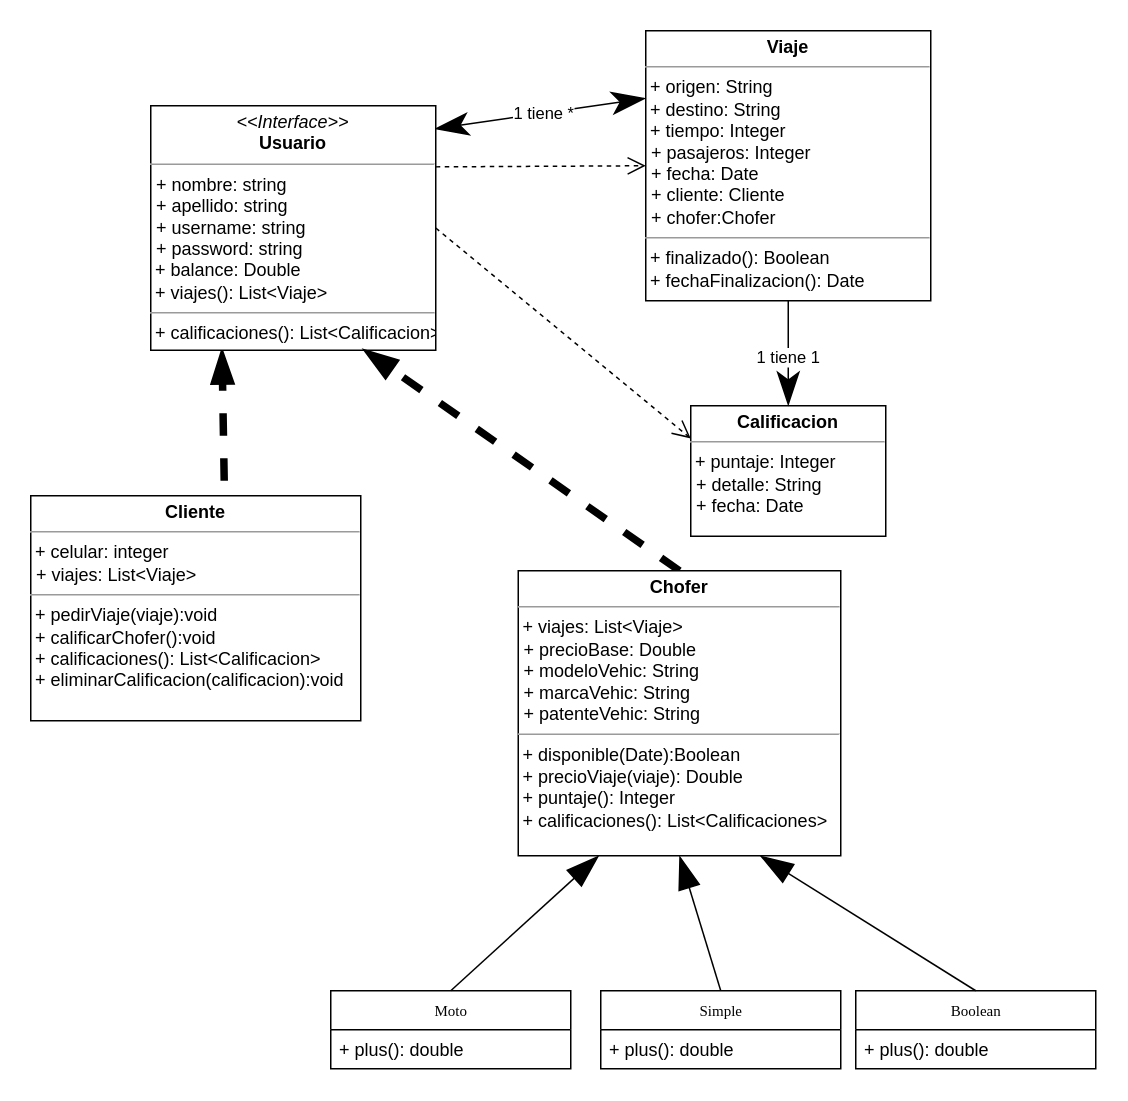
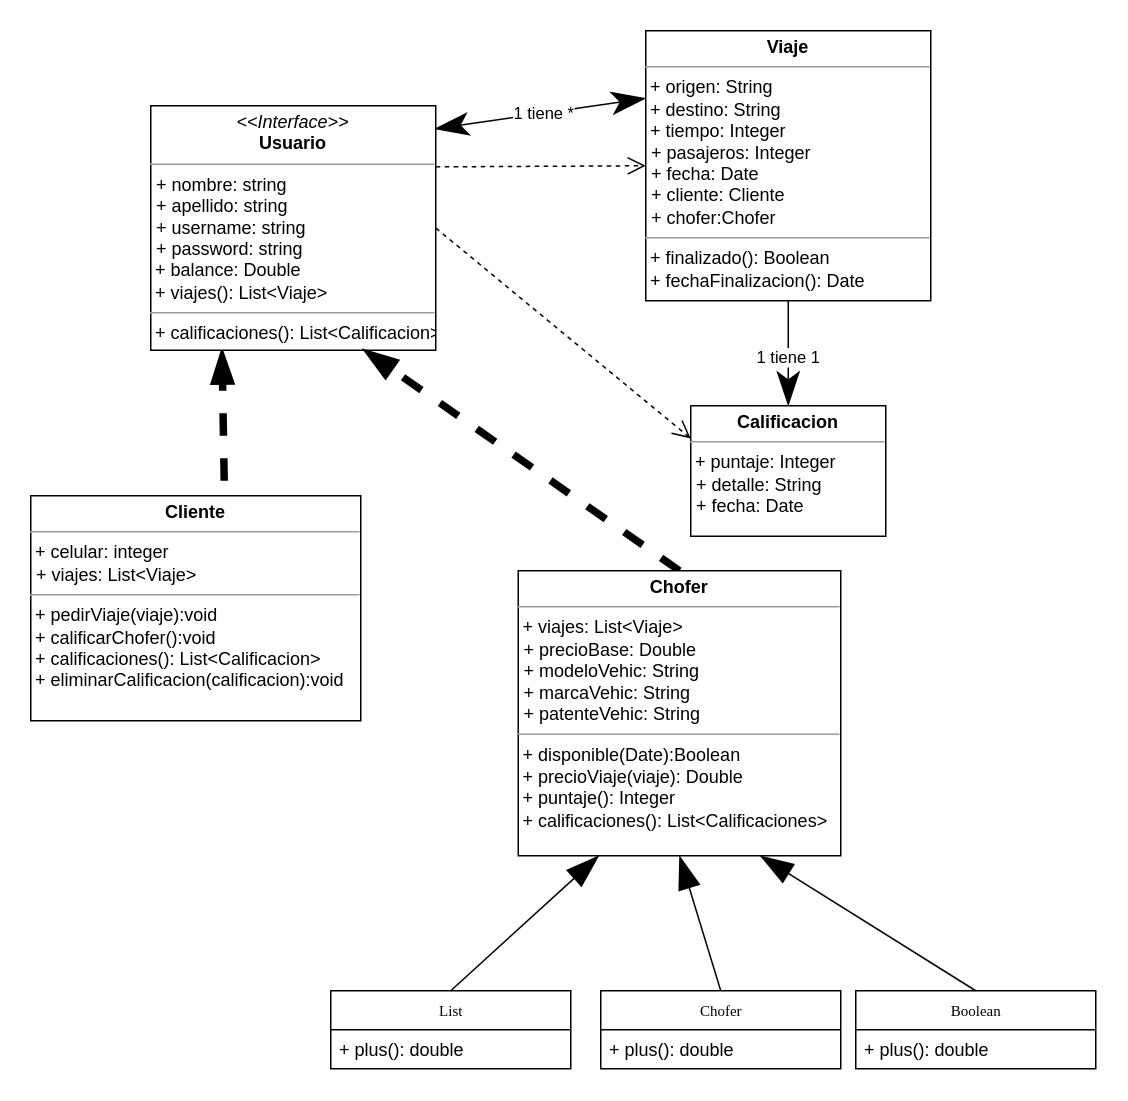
  <mxCell id="0" />
  <mxCell id="1" parent="0" />
  <mxCell id="2" style="rounded=0;html=1;labelBackgroundColor=none;startFill=1;endArrow=classicThin;endFill=1;endSize=20;fontFamily=Verdana;fontSize=10;exitX=0.996;exitY=0.095;exitDx=0;exitDy=0;exitPerimeter=0;entryX=0;entryY=0.25;entryDx=0;entryDy=0;startArrow=classicThin;startSize=20;" edge="1" parent="1" source="5" target="19"><mxGeometry relative="1" as="geometry"><mxPoint x="660" y="340" as="sourcePoint" /><mxPoint x="490" y="140" as="targetPoint" /></mxGeometry></mxCell>
  <mxCell id="3" value="1 tiene *" style="edgeLabel;html=1;align=center;verticalAlign=middle;resizable=0;points=[];" connectable="0" vertex="1" parent="2"><mxGeometry x="0.046" relative="1" as="geometry"><mxPoint x="-1" as="offset" /></mxGeometry></mxCell>
  <mxCell id="4" style="rounded=1;html=1;labelBackgroundColor=none;startFill=0;endArrow=blockThin;endFill=1;endSize=10;fontFamily=Verdana;fontSize=10;dashed=1;exitX=0.5;exitY=0;exitDx=0;exitDy=0;entryX=0.25;entryY=1;entryDx=0;entryDy=0;strokeWidth=5;" edge="1" parent="1" target="5"><mxGeometry relative="1" as="geometry"><mxPoint x="150" y="380" as="sourcePoint" /><mxPoint x="360" y="380" as="targetPoint" /></mxGeometry></mxCell>
  <mxCell id="5" value="&lt;p style=&quot;margin:0px;margin-top:4px;text-align:center;&quot;&gt;&lt;i&gt;&amp;lt;&amp;lt;Interface&amp;gt;&amp;gt;&lt;/i&gt;&lt;br&gt;&lt;b&gt;Usuario&lt;/b&gt;&lt;/p&gt;&lt;hr size=&quot;1&quot;&gt;&lt;p style=&quot;margin:0px;margin-left:4px;&quot;&gt;+ nombre: string&lt;br&gt;+ apellido: string&lt;/p&gt;&lt;p style=&quot;margin:0px;margin-left:4px;&quot;&gt;+ username: string&lt;/p&gt;&lt;p style=&quot;margin:0px;margin-left:4px;&quot;&gt;+ password: string&lt;/p&gt;&lt;div&gt;&amp;nbsp;+ balance: Double &lt;br&gt;&lt;/div&gt;&lt;div&gt;&amp;nbsp;+ viajes(): List&amp;lt;Viaje&amp;gt;&lt;/div&gt;&lt;hr size=&quot;1&quot;&gt;&amp;nbsp;+ calificaciones(): List&amp;lt;Calificacion&amp;gt;" style="verticalAlign=top;align=left;overflow=fill;fontSize=12;fontFamily=Helvetica;html=1;rounded=0;shadow=0;comic=0;labelBackgroundColor=none;strokeWidth=1" vertex="1" parent="1"><mxGeometry x="100" y="70" width="190" height="163" as="geometry" /></mxCell>
  <mxCell id="6" style="rounded=0;orthogonalLoop=1;jettySize=auto;html=1;strokeColor=default;dashed=1;endArrow=blockThin;endFill=1;exitX=0.5;exitY=0;exitDx=0;exitDy=0;endSize=10;entryX=0.75;entryY=1;entryDx=0;entryDy=0;strokeWidth=5;" edge="1" parent="1" source="17" target="5"><mxGeometry relative="1" as="geometry"><mxPoint x="540" y="397" as="sourcePoint" /><mxPoint x="160" y="230" as="targetPoint" /></mxGeometry></mxCell>
- <mxCell id="7" value="Moto" style="swimlane;html=1;fontStyle=0;childLayout=stackLayout;horizontal=1;startSize=26;fillColor=none;horizontalStack=0;resizeParent=1;resizeLast=0;collapsible=1;marginBottom=0;swimlaneFillColor=#ffffff;rounded=0;shadow=0;comic=0;labelBackgroundColor=none;strokeWidth=1;fontFamily=Verdana;fontSize=10;align=center;" vertex="1" parent="1"><mxGeometry x="220" y="660" width="160" height="52" as="geometry" /></mxCell>
+ <mxCell id="7" value="List" style="swimlane;html=1;fontStyle=0;childLayout=stackLayout;horizontal=1;startSize=26;fillColor=none;horizontalStack=0;resizeParent=1;resizeLast=0;collapsible=1;marginBottom=0;swimlaneFillColor=#ffffff;rounded=0;shadow=0;comic=0;labelBackgroundColor=none;strokeWidth=1;fontFamily=Verdana;fontSize=10;align=center;" vertex="1" parent="1"><mxGeometry x="220" y="660" width="160" height="52" as="geometry" /></mxCell>
  <mxCell id="8" value="+ plus(): double" style="text;html=1;strokeColor=none;fillColor=none;align=left;verticalAlign=top;spacingLeft=4;spacingRight=4;whiteSpace=wrap;overflow=hidden;rotatable=0;points=[[0,0.5],[1,0.5]];portConstraint=eastwest;" vertex="1" parent="7"><mxGeometry y="26" width="160" height="26" as="geometry" /></mxCell>
- <mxCell id="9" value="Simple" style="swimlane;html=1;fontStyle=0;childLayout=stackLayout;horizontal=1;startSize=26;fillColor=none;horizontalStack=0;resizeParent=1;resizeLast=0;collapsible=1;marginBottom=0;swimlaneFillColor=#ffffff;rounded=0;shadow=0;comic=0;labelBackgroundColor=none;strokeWidth=1;fontFamily=Verdana;fontSize=10;align=center;" vertex="1" parent="1"><mxGeometry x="400" y="660" width="160" height="52" as="geometry" /></mxCell>
+ <mxCell id="9" value="Chofer" style="swimlane;html=1;fontStyle=0;childLayout=stackLayout;horizontal=1;startSize=26;fillColor=none;horizontalStack=0;resizeParent=1;resizeLast=0;collapsible=1;marginBottom=0;swimlaneFillColor=#ffffff;rounded=0;shadow=0;comic=0;labelBackgroundColor=none;strokeWidth=1;fontFamily=Verdana;fontSize=10;align=center;" vertex="1" parent="1"><mxGeometry x="400" y="660" width="160" height="52" as="geometry" /></mxCell>
  <mxCell id="10" value="+ plus(): double" style="text;html=1;strokeColor=none;fillColor=none;align=left;verticalAlign=top;spacingLeft=4;spacingRight=4;whiteSpace=wrap;overflow=hidden;rotatable=0;points=[[0,0.5],[1,0.5]];portConstraint=eastwest;" vertex="1" parent="9"><mxGeometry y="26" width="160" height="26" as="geometry" /></mxCell>
  <mxCell id="11" value="Boolean" style="swimlane;html=1;fontStyle=0;childLayout=stackLayout;horizontal=1;startSize=26;fillColor=none;horizontalStack=0;resizeParent=1;resizeLast=0;collapsible=1;marginBottom=0;swimlaneFillColor=#ffffff;rounded=0;shadow=0;comic=0;labelBackgroundColor=none;strokeWidth=1;fontFamily=Verdana;fontSize=10;align=center;" vertex="1" parent="1"><mxGeometry x="570" y="660" width="160" height="52" as="geometry" /></mxCell>
  <mxCell id="12" value="+ plus(): double" style="text;html=1;strokeColor=none;fillColor=none;align=left;verticalAlign=top;spacingLeft=4;spacingRight=4;whiteSpace=wrap;overflow=hidden;rotatable=0;points=[[0,0.5],[1,0.5]];portConstraint=eastwest;" vertex="1" parent="11"><mxGeometry y="26" width="160" height="26" as="geometry" /></mxCell>
  <mxCell id="13" style="rounded=0;orthogonalLoop=1;jettySize=auto;html=1;strokeColor=default;endArrow=blockThin;endFill=1;exitX=0.5;exitY=0;exitDx=0;exitDy=0;endSize=20;entryX=0.75;entryY=1;entryDx=0;entryDy=0;strokeWidth=1;" edge="1" parent="1" source="11" target="17"><mxGeometry relative="1" as="geometry"><mxPoint x="480" y="420" as="sourcePoint" /><mxPoint x="500" y="680" as="targetPoint" /></mxGeometry></mxCell>
  <mxCell id="14" style="rounded=0;orthogonalLoop=1;jettySize=auto;html=1;strokeColor=default;endArrow=blockThin;endFill=1;exitX=0.5;exitY=0;exitDx=0;exitDy=0;endSize=20;entryX=0.5;entryY=1;entryDx=0;entryDy=0;" edge="1" parent="1" source="9" target="17"><mxGeometry relative="1" as="geometry"><mxPoint x="760" y="590" as="sourcePoint" /><mxPoint x="420" y="700" as="targetPoint" /></mxGeometry></mxCell>
  <mxCell id="15" style="rounded=0;orthogonalLoop=1;jettySize=auto;html=1;strokeColor=default;endArrow=blockThin;endFill=1;exitX=0.5;exitY=0;exitDx=0;exitDy=0;endSize=20;entryX=0.25;entryY=1;entryDx=0;entryDy=0;" edge="1" parent="1" source="7" target="17"><mxGeometry relative="1" as="geometry"><mxPoint x="770" y="600" as="sourcePoint" /><mxPoint x="300" y="670" as="targetPoint" /></mxGeometry></mxCell>
  <mxCell id="16" value="&lt;p style=&quot;margin:0px;margin-top:4px;text-align:center;&quot;&gt;&lt;b&gt;Cliente&lt;/b&gt;&lt;/p&gt;&lt;hr size=&quot;1&quot;&gt;&amp;nbsp;+ celular: integer&lt;p style=&quot;margin:0px;margin-left:4px;&quot;&gt;+ viajes: List&amp;lt;Viaje&amp;gt;&lt;/p&gt;&lt;hr size=&quot;1&quot;&gt;&lt;div&gt;&amp;nbsp;+ pedirViaje(viaje):void&lt;/div&gt;&lt;div&gt;&amp;nbsp;+ calificarChofer():void&lt;/div&gt;&lt;div&gt;&amp;nbsp;+ calificaciones(): List&amp;lt;Calificacion&amp;gt;&lt;/div&gt;&lt;div&gt;&amp;nbsp;+ eliminarCalificacion(calificacion):void&lt;/div&gt;&lt;div&gt;&lt;br&gt;&lt;/div&gt;" style="verticalAlign=top;align=left;overflow=fill;fontSize=12;fontFamily=Helvetica;html=1;rounded=0;shadow=0;comic=0;labelBackgroundColor=none;strokeWidth=1" vertex="1" parent="1"><mxGeometry x="20" y="330" width="220" height="150" as="geometry" /></mxCell>
  <mxCell id="17" value="&lt;p style=&quot;margin:0px;margin-top:4px;text-align:center;&quot;&gt;&lt;b&gt;Chofer&lt;/b&gt;&lt;/p&gt;&lt;hr size=&quot;1&quot;&gt;&lt;div&gt;&amp;nbsp;+ viajes: List&amp;lt;Viaje&amp;gt;&lt;/div&gt;&lt;p style=&quot;margin:0px;margin-left:4px;&quot;&gt;+ precioBase: Double&lt;/p&gt;&lt;p style=&quot;margin:0px;margin-left:4px;&quot;&gt;+ modeloVehic: String&lt;/p&gt;&lt;p style=&quot;margin:0px;margin-left:4px;&quot;&gt;+ marcaVehic: String&lt;/p&gt;&lt;p style=&quot;margin:0px;margin-left:4px;&quot;&gt;+ patenteVehic: String&lt;/p&gt;&lt;hr size=&quot;1&quot;&gt;&lt;div&gt;&amp;nbsp;+ disponible(Date):Boolean&lt;/div&gt;&lt;div&gt;&amp;nbsp;+ precioViaje(viaje): Double&lt;/div&gt;&lt;div&gt;&lt;div&gt;&amp;nbsp;+ puntaje(): Integer&lt;/div&gt;&lt;div&gt;&amp;nbsp;+ calificaciones(): List&amp;lt;Calificaciones&amp;gt;&lt;/div&gt;&lt;br&gt;&lt;/div&gt;&lt;div&gt;&lt;br&gt;&lt;/div&gt;" style="verticalAlign=top;align=left;overflow=fill;fontSize=12;fontFamily=Helvetica;html=1;rounded=0;shadow=0;comic=0;labelBackgroundColor=none;strokeWidth=1" vertex="1" parent="1"><mxGeometry x="345" y="380" width="215" height="190" as="geometry" /></mxCell>
  <mxCell id="18" value="&lt;p style=&quot;margin:0px;margin-top:4px;text-align:center;&quot;&gt;&lt;b&gt;Calificacion&lt;/b&gt;&lt;/p&gt;&lt;hr size=&quot;1&quot;&gt;&amp;nbsp;+ puntaje: Integer&lt;p style=&quot;margin:0px;margin-left:4px;&quot;&gt;+ detalle: String&lt;/p&gt;&lt;p style=&quot;margin:0px;margin-left:4px;&quot;&gt;+ fecha: Date&lt;/p&gt;" style="verticalAlign=top;align=left;overflow=fill;fontSize=12;fontFamily=Helvetica;html=1;rounded=0;shadow=0;comic=0;labelBackgroundColor=none;strokeWidth=1" vertex="1" parent="1"><mxGeometry x="460" y="270" width="130" height="87" as="geometry" /></mxCell>
  <mxCell id="19" value="&lt;p style=&quot;margin:0px;margin-top:4px;text-align:center;&quot;&gt;&lt;b&gt;Viaje&lt;/b&gt;&lt;/p&gt;&lt;hr size=&quot;1&quot;&gt;&lt;div&gt;&amp;nbsp;+ origen: String&lt;/div&gt;&lt;div&gt;&amp;nbsp;+ destino: String&lt;/div&gt;&lt;div&gt;&amp;nbsp;+ tiempo: Integer&lt;/div&gt;&lt;p style=&quot;margin:0px;margin-left:4px;&quot;&gt;+ pasajeros: Integer&lt;/p&gt;&lt;p style=&quot;margin:0px;margin-left:4px;&quot;&gt;+ fecha: Date&lt;/p&gt;&lt;p style=&quot;margin:0px;margin-left:4px;&quot;&gt;+ cliente: Cliente&lt;/p&gt;&lt;p style=&quot;margin:0px;margin-left:4px;&quot;&gt;+ chofer:Chofer&lt;/p&gt;&lt;hr size=&quot;1&quot;&gt;&lt;div&gt;&amp;nbsp;+ finalizado(): Boolean&lt;/div&gt;&lt;div&gt;&lt;div&gt;&amp;nbsp;+ fechaFinalizacion(): Date&lt;/div&gt;&lt;br&gt;&lt;/div&gt;" style="verticalAlign=top;align=left;overflow=fill;fontSize=12;fontFamily=Helvetica;html=1;rounded=0;shadow=0;comic=0;labelBackgroundColor=none;strokeWidth=1" vertex="1" parent="1"><mxGeometry x="430" y="20" width="190" height="180" as="geometry" /></mxCell>
  <mxCell id="20" style="rounded=0;html=1;labelBackgroundColor=none;startFill=0;endArrow=classicThin;endFill=1;endSize=20;fontFamily=Verdana;fontSize=10;entryX=0.5;entryY=0;entryDx=0;entryDy=0;startArrow=none;targetPerimeterSpacing=16;sourcePerimeterSpacing=3;startSize=20;exitX=0.5;exitY=1;exitDx=0;exitDy=0;" edge="1" parent="1" source="19" target="18"><mxGeometry relative="1" as="geometry"><mxPoint x="310" y="202" as="sourcePoint" /><mxPoint x="480" y="140" as="targetPoint" /></mxGeometry></mxCell>
  <mxCell id="21" value="1 tiene 1" style="edgeLabel;html=1;align=center;verticalAlign=middle;resizable=0;points=[];" connectable="0" vertex="1" parent="20"><mxGeometry x="0.046" relative="1" as="geometry"><mxPoint x="-1" as="offset" /></mxGeometry></mxCell>
  <mxCell id="22" style="rounded=0;html=1;dashed=1;labelBackgroundColor=none;startFill=0;endArrow=open;endFill=0;endSize=10;fontFamily=Verdana;fontSize=10;exitX=1;exitY=0.5;exitDx=0;exitDy=0;entryX=0;entryY=0.25;entryDx=0;entryDy=0;" edge="1" parent="1" source="5" target="18"><mxGeometry relative="1" as="geometry"><mxPoint x="270" y="423" as="sourcePoint" /><mxPoint x="351" y="420" as="targetPoint" /></mxGeometry></mxCell>
  <mxCell id="23" style="rounded=0;html=1;dashed=1;labelBackgroundColor=none;startFill=0;endArrow=open;endFill=0;endSize=10;fontFamily=Verdana;fontSize=10;exitX=1;exitY=0.25;exitDx=0;exitDy=0;entryX=0;entryY=0.5;entryDx=0;entryDy=0;" edge="1" parent="1" source="5" target="19"><mxGeometry relative="1" as="geometry"><mxPoint x="270" y="423" as="sourcePoint" /><mxPoint x="351" y="420" as="targetPoint" /></mxGeometry></mxCell>
